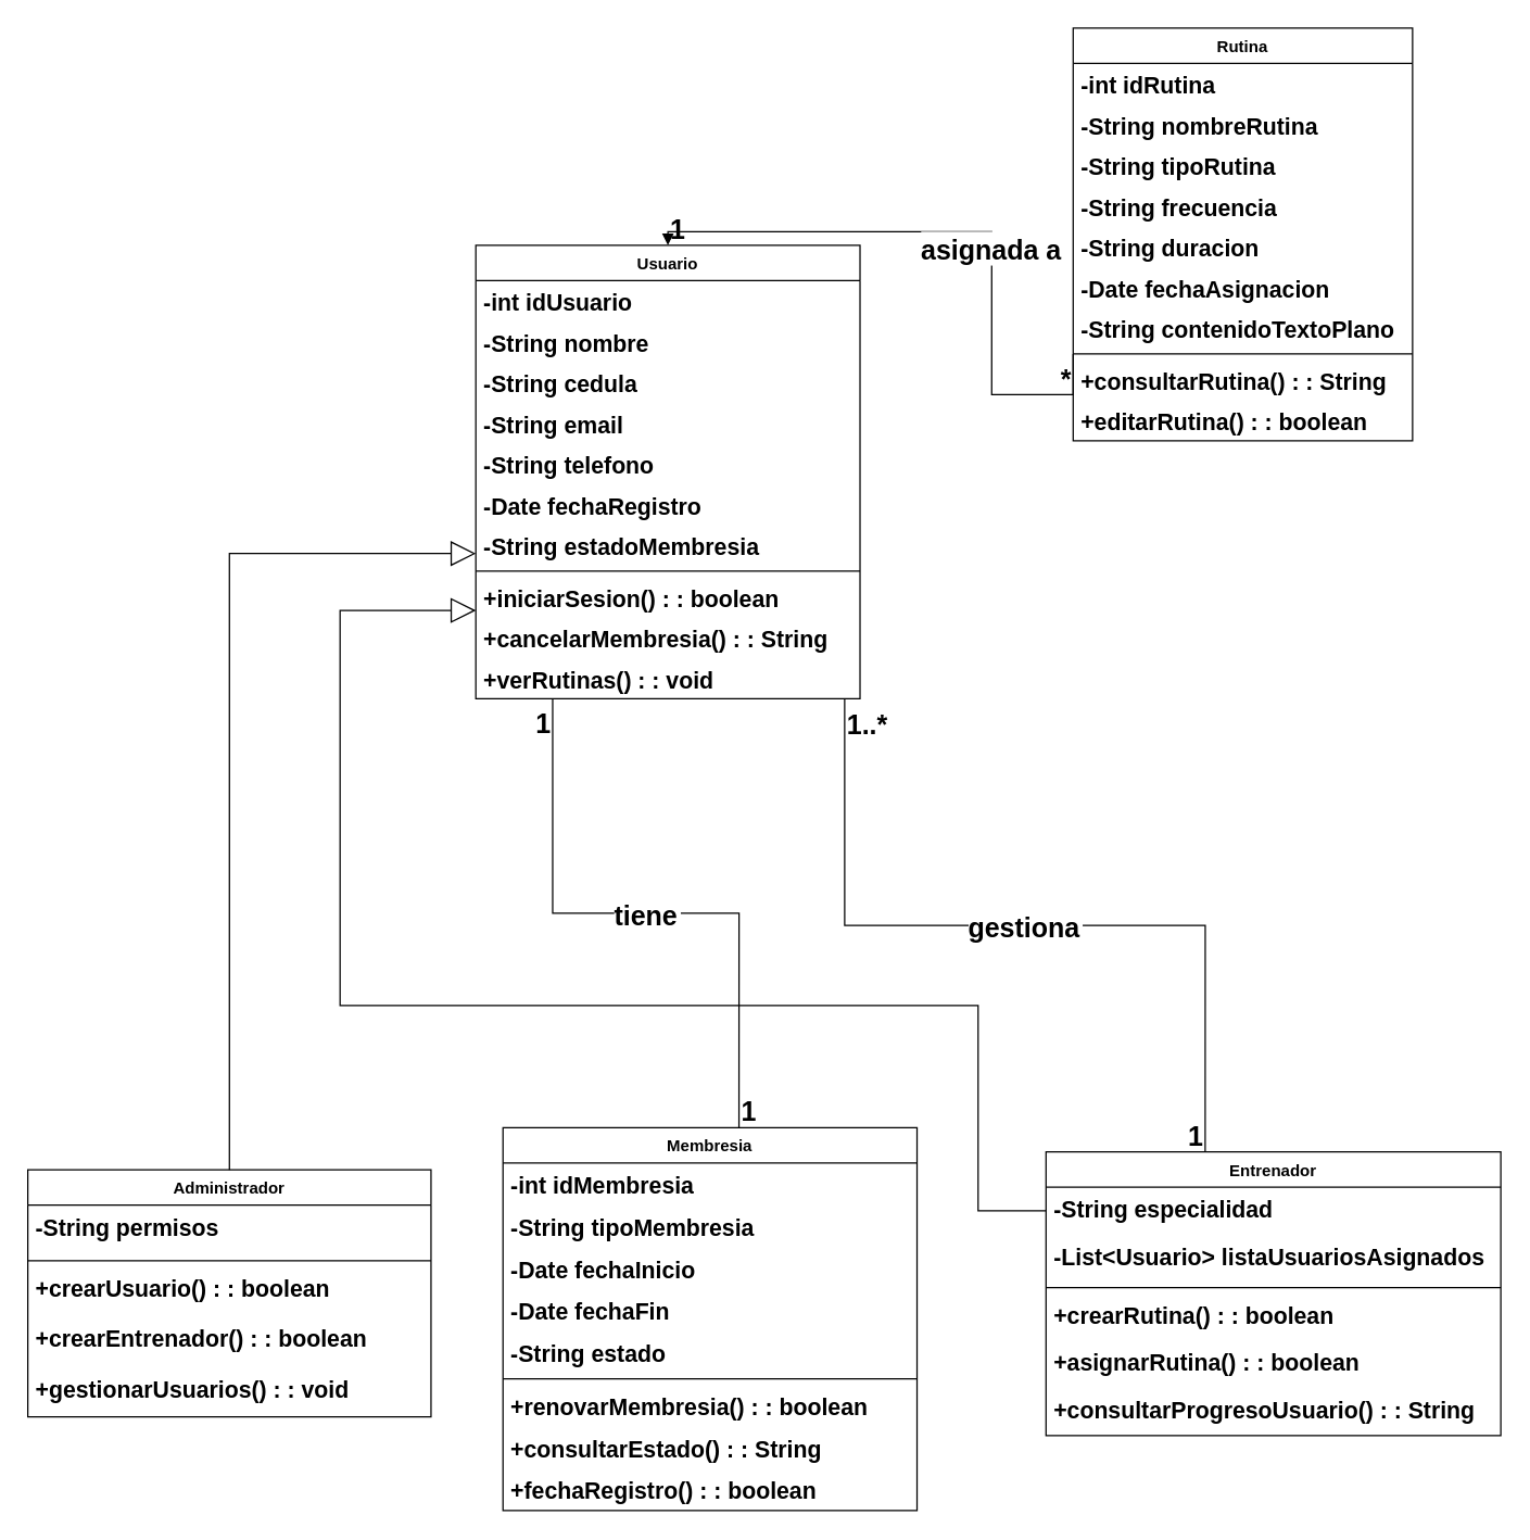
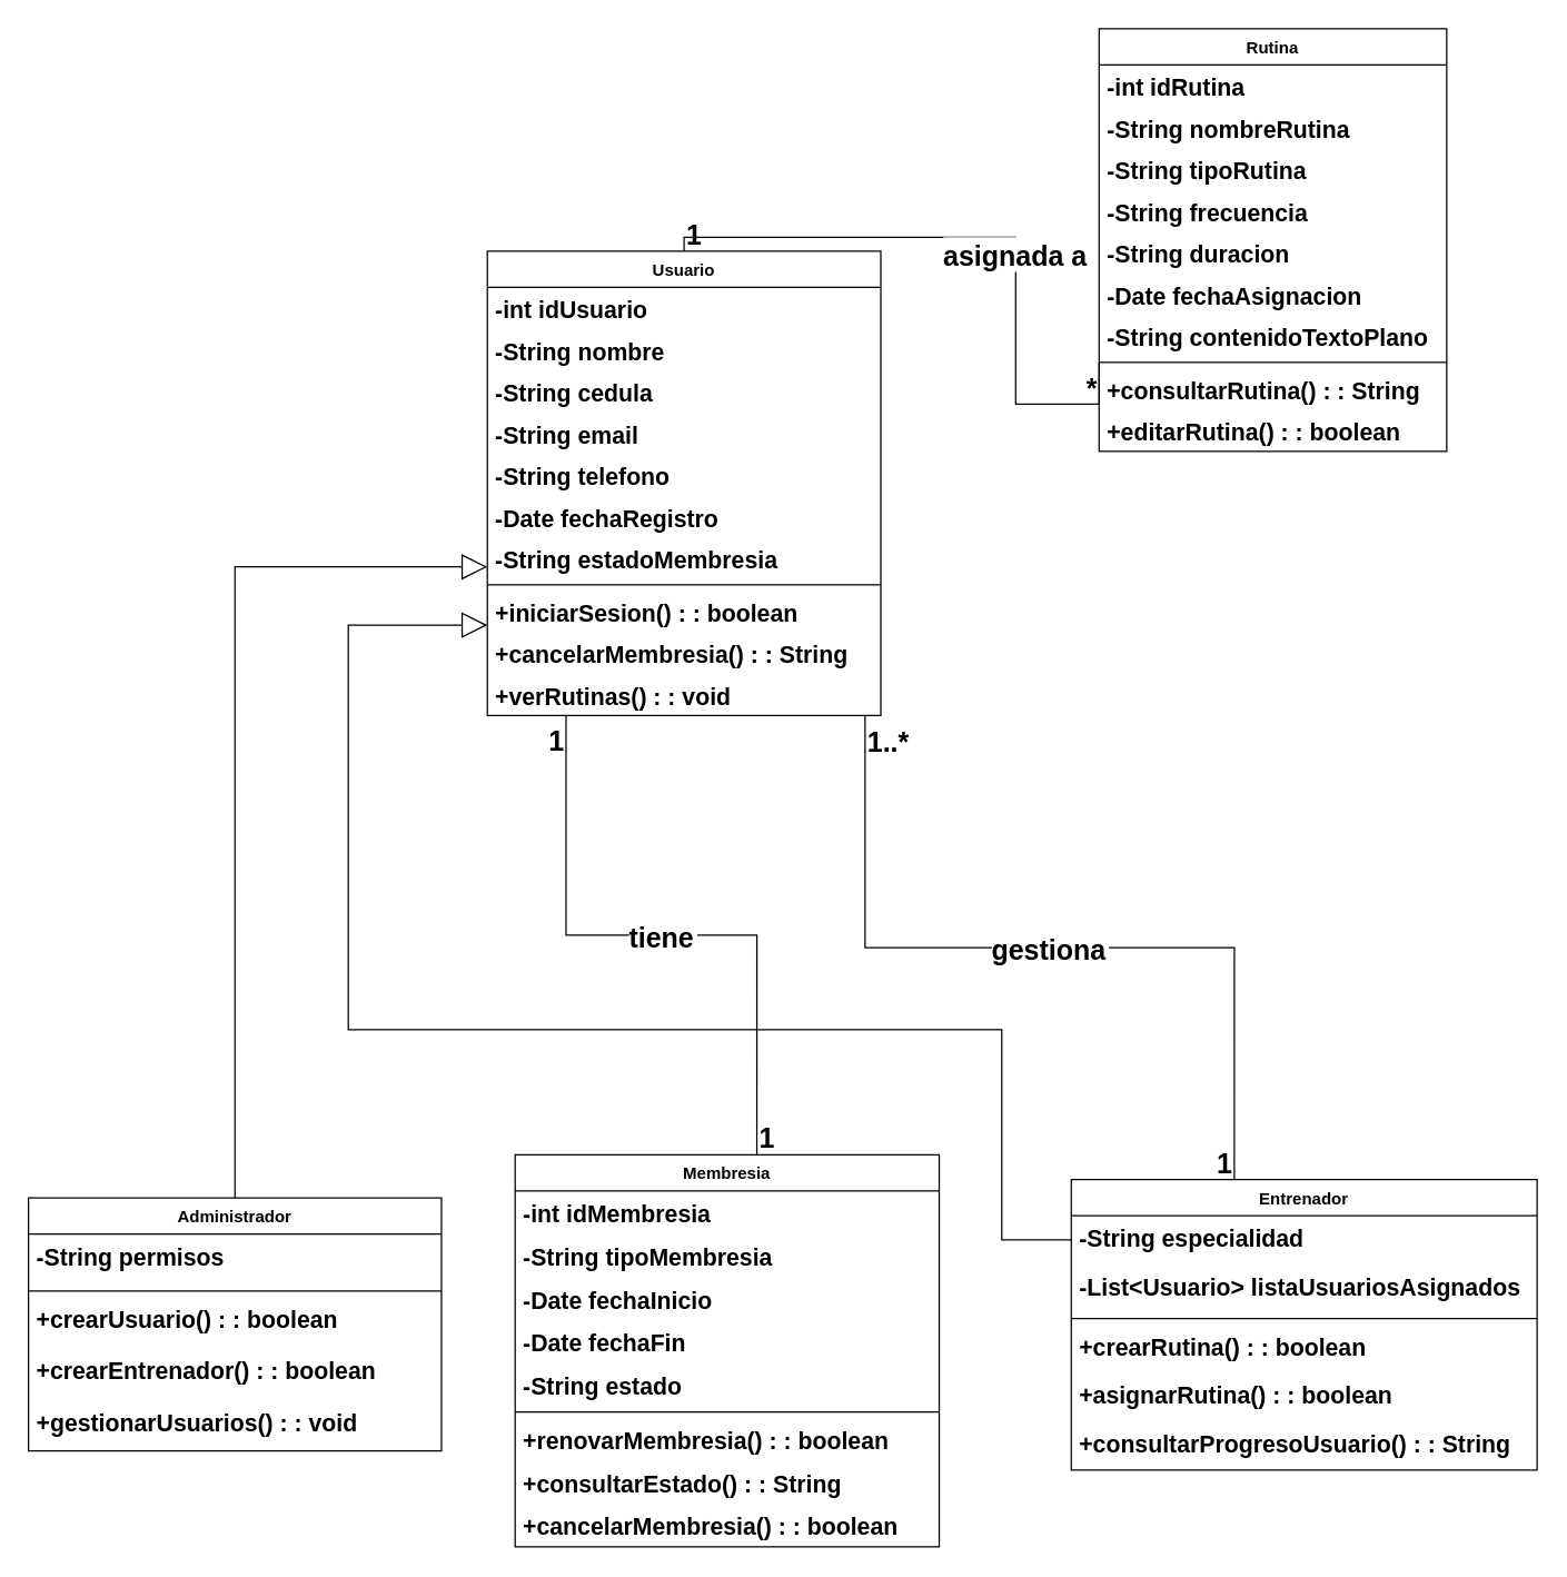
  <mxCell id="0" />
  <mxCell id="1" parent="0" />
  <mxCell id="2" value="Usuario" style="swimlane;fontStyle=1;align=center;verticalAlign=top;childLayout=stackLayout;horizontal=1;startSize=26;horizontalStack=0;resizeParent=1;resizeParentMax=0;resizeLast=0;collapsible=1;marginBottom=0;whiteSpace=wrap;html=1;" vertex="1" parent="1"><mxGeometry x="350" y="180" width="283" height="334" as="geometry" /></mxCell>
  <mxCell id="3" value="-int idUsuario" style="text;strokeColor=none;fillColor=none;align=left;verticalAlign=top;spacingLeft=4;spacingRight=4;overflow=hidden;rotatable=0;points=[[0,0.5],[1,0.5]];portConstraint=eastwest;fontSize=17;fontStyle=1" vertex="1" parent="2"><mxGeometry y="26" width="283" height="30" as="geometry" /></mxCell>
  <mxCell id="4" value="-String nombre" style="text;strokeColor=none;fillColor=none;align=left;verticalAlign=top;spacingLeft=4;spacingRight=4;overflow=hidden;rotatable=0;points=[[0,0.5],[1,0.5]];portConstraint=eastwest;fontSize=17;fontStyle=1" vertex="1" parent="2"><mxGeometry y="56" width="283" height="30" as="geometry" /></mxCell>
  <mxCell id="5" value="-String cedula" style="text;strokeColor=none;fillColor=none;align=left;verticalAlign=top;spacingLeft=4;spacingRight=4;overflow=hidden;rotatable=0;points=[[0,0.5],[1,0.5]];portConstraint=eastwest;fontSize=17;fontStyle=1" vertex="1" parent="2"><mxGeometry y="86" width="283" height="30" as="geometry" /></mxCell>
  <mxCell id="6" value="-String email" style="text;strokeColor=none;fillColor=none;align=left;verticalAlign=top;spacingLeft=4;spacingRight=4;overflow=hidden;rotatable=0;points=[[0,0.5],[1,0.5]];portConstraint=eastwest;fontSize=17;fontStyle=1" vertex="1" parent="2"><mxGeometry y="116" width="283" height="30" as="geometry" /></mxCell>
  <mxCell id="7" value="-String telefono" style="text;strokeColor=none;fillColor=none;align=left;verticalAlign=top;spacingLeft=4;spacingRight=4;overflow=hidden;rotatable=0;points=[[0,0.5],[1,0.5]];portConstraint=eastwest;fontSize=17;fontStyle=1" vertex="1" parent="2"><mxGeometry y="146" width="283" height="30" as="geometry" /></mxCell>
  <mxCell id="8" value="-Date fechaRegistro" style="text;strokeColor=none;fillColor=none;align=left;verticalAlign=top;spacingLeft=4;spacingRight=4;overflow=hidden;rotatable=0;points=[[0,0.5],[1,0.5]];portConstraint=eastwest;fontSize=17;fontStyle=1" vertex="1" parent="2"><mxGeometry y="176" width="283" height="30" as="geometry" /></mxCell>
  <mxCell id="9" value="-String estadoMembresia" style="text;strokeColor=none;fillColor=none;align=left;verticalAlign=top;spacingLeft=4;spacingRight=4;overflow=hidden;rotatable=0;points=[[0,0.5],[1,0.5]];portConstraint=eastwest;fontSize=17;fontStyle=1" vertex="1" parent="2"><mxGeometry y="206" width="283" height="30" as="geometry" /></mxCell>
  <mxCell id="10" style="line;strokeWidth=1;fillColor=none;align=left;verticalAlign=middle;spacingTop=-1;spacingLeft=3;spacingRight=3;rotatable=0;labelPosition=right;points=[];portConstraint=eastwest;strokeColor=inherit;" vertex="1" parent="2"><mxGeometry y="236" width="283" height="8" as="geometry" /></mxCell>
  <mxCell id="11" value="+iniciarSesion() : : boolean" style="text;strokeColor=none;fillColor=none;align=left;verticalAlign=top;spacingLeft=4;spacingRight=4;overflow=hidden;rotatable=0;points=[[0,0.5],[1,0.5]];portConstraint=eastwest;fontSize=17;fontStyle=1" vertex="1" parent="2"><mxGeometry y="244" width="283" height="30" as="geometry" /></mxCell>
  <mxCell id="12" value="+cancelarMembresia() : : String" style="text;strokeColor=none;fillColor=none;align=left;verticalAlign=top;spacingLeft=4;spacingRight=4;overflow=hidden;rotatable=0;points=[[0,0.5],[1,0.5]];portConstraint=eastwest;fontSize=17;fontStyle=1" vertex="1" parent="2"><mxGeometry y="274" width="283" height="30" as="geometry" /></mxCell>
  <mxCell id="13" value="+verRutinas() : : void" style="text;strokeColor=none;fillColor=none;align=left;verticalAlign=top;spacingLeft=4;spacingRight=4;overflow=hidden;rotatable=0;points=[[0,0.5],[1,0.5]];portConstraint=eastwest;fontSize=17;fontStyle=1" vertex="1" parent="2"><mxGeometry y="304" width="283" height="30" as="geometry" /></mxCell>
  <mxCell id="14" value="Administrador" style="swimlane;fontStyle=1;align=center;verticalAlign=top;childLayout=stackLayout;horizontal=1;startSize=26;horizontalStack=0;resizeParent=1;resizeParentMax=0;resizeLast=0;collapsible=1;marginBottom=0;whiteSpace=wrap;html=1;" vertex="1" parent="1"><mxGeometry x="20" y="861" width="297" height="182" as="geometry" /></mxCell>
  <mxCell id="15" value="-String permisos" style="text;strokeColor=none;fillColor=none;align=left;verticalAlign=top;spacingLeft=4;spacingRight=4;overflow=hidden;rotatable=0;points=[[0,0.5],[1,0.5]];portConstraint=eastwest;fontSize=17;fontStyle=1" vertex="1" parent="14"><mxGeometry y="26" width="297" height="37" as="geometry" /></mxCell>
  <mxCell id="16" style="line;strokeWidth=1;fillColor=none;align=left;verticalAlign=middle;spacingTop=-1;spacingLeft=3;spacingRight=3;rotatable=0;labelPosition=right;points=[];portConstraint=eastwest;strokeColor=inherit;" vertex="1" parent="14"><mxGeometry y="63" width="297" height="8" as="geometry" /></mxCell>
  <mxCell id="17" value="+crearUsuario() : : boolean" style="text;strokeColor=none;fillColor=none;align=left;verticalAlign=top;spacingLeft=4;spacingRight=4;overflow=hidden;rotatable=0;points=[[0,0.5],[1,0.5]];portConstraint=eastwest;fontSize=17;fontStyle=1" vertex="1" parent="14"><mxGeometry y="71" width="297" height="37" as="geometry" /></mxCell>
  <mxCell id="18" value="+crearEntrenador() : : boolean" style="text;strokeColor=none;fillColor=none;align=left;verticalAlign=top;spacingLeft=4;spacingRight=4;overflow=hidden;rotatable=0;points=[[0,0.5],[1,0.5]];portConstraint=eastwest;fontSize=17;fontStyle=1" vertex="1" parent="14"><mxGeometry y="108" width="297" height="37" as="geometry" /></mxCell>
  <mxCell id="19" value="+gestionarUsuarios() : : void" style="text;strokeColor=none;fillColor=none;align=left;verticalAlign=top;spacingLeft=4;spacingRight=4;overflow=hidden;rotatable=0;points=[[0,0.5],[1,0.5]];portConstraint=eastwest;fontSize=17;fontStyle=1" vertex="1" parent="14"><mxGeometry y="145" width="297" height="37" as="geometry" /></mxCell>
  <mxCell id="20" value="Entrenador" style="swimlane;fontStyle=1;align=center;verticalAlign=top;childLayout=stackLayout;horizontal=1;startSize=26;horizontalStack=0;resizeParent=1;resizeParentMax=0;resizeLast=0;collapsible=1;marginBottom=0;whiteSpace=wrap;html=1;" vertex="1" parent="1"><mxGeometry x="770" y="847.72" width="335" height="209" as="geometry" /></mxCell>
  <mxCell id="21" value="-String especialidad" style="text;strokeColor=none;fillColor=none;align=left;verticalAlign=top;spacingLeft=4;spacingRight=4;overflow=hidden;rotatable=0;points=[[0,0.5],[1,0.5]];portConstraint=eastwest;fontSize=17;fontStyle=1" vertex="1" parent="20"><mxGeometry y="26" width="335" height="35" as="geometry" /></mxCell>
  <mxCell id="22" value="-List&lt;Usuario&gt; listaUsuariosAsignados" style="text;strokeColor=none;fillColor=none;align=left;verticalAlign=top;spacingLeft=4;spacingRight=4;overflow=hidden;rotatable=0;points=[[0,0.5],[1,0.5]];portConstraint=eastwest;fontSize=17;fontStyle=1" vertex="1" parent="20"><mxGeometry y="61" width="335" height="35" as="geometry" /></mxCell>
  <mxCell id="23" style="line;strokeWidth=1;fillColor=none;align=left;verticalAlign=middle;spacingTop=-1;spacingLeft=3;spacingRight=3;rotatable=0;labelPosition=right;points=[];portConstraint=eastwest;strokeColor=inherit;" vertex="1" parent="20"><mxGeometry y="96" width="335" height="8" as="geometry" /></mxCell>
  <mxCell id="24" value="+crearRutina() : : boolean" style="text;strokeColor=none;fillColor=none;align=left;verticalAlign=top;spacingLeft=4;spacingRight=4;overflow=hidden;rotatable=0;points=[[0,0.5],[1,0.5]];portConstraint=eastwest;fontSize=17;fontStyle=1" vertex="1" parent="20"><mxGeometry y="104" width="335" height="35" as="geometry" /></mxCell>
  <mxCell id="25" value="+asignarRutina() : : boolean" style="text;strokeColor=none;fillColor=none;align=left;verticalAlign=top;spacingLeft=4;spacingRight=4;overflow=hidden;rotatable=0;points=[[0,0.5],[1,0.5]];portConstraint=eastwest;fontSize=17;fontStyle=1" vertex="1" parent="20"><mxGeometry y="139" width="335" height="35" as="geometry" /></mxCell>
  <mxCell id="26" value="+consultarProgresoUsuario() : : String" style="text;strokeColor=none;fillColor=none;align=left;verticalAlign=top;spacingLeft=4;spacingRight=4;overflow=hidden;rotatable=0;points=[[0,0.5],[1,0.5]];portConstraint=eastwest;fontSize=17;fontStyle=1" vertex="1" parent="20"><mxGeometry y="174" width="335" height="35" as="geometry" /></mxCell>
  <mxCell id="27" value="Rutina" style="swimlane;fontStyle=1;align=center;verticalAlign=top;childLayout=stackLayout;horizontal=1;startSize=26;horizontalStack=0;resizeParent=1;resizeParentMax=0;resizeLast=0;collapsible=1;marginBottom=0;whiteSpace=wrap;html=1;" vertex="1" parent="1"><mxGeometry x="790" y="20" width="250" height="304" as="geometry" /></mxCell>
  <mxCell id="28" value="-int idRutina" style="text;strokeColor=none;fillColor=none;align=left;verticalAlign=top;spacingLeft=4;spacingRight=4;overflow=hidden;rotatable=0;points=[[0,0.5],[1,0.5]];portConstraint=eastwest;fontSize=17;fontStyle=1" vertex="1" parent="27"><mxGeometry y="26" width="250" height="30" as="geometry" /></mxCell>
  <mxCell id="29" value="-String nombreRutina" style="text;strokeColor=none;fillColor=none;align=left;verticalAlign=top;spacingLeft=4;spacingRight=4;overflow=hidden;rotatable=0;points=[[0,0.5],[1,0.5]];portConstraint=eastwest;fontSize=17;fontStyle=1" vertex="1" parent="27"><mxGeometry y="56" width="250" height="30" as="geometry" /></mxCell>
  <mxCell id="30" value="-String tipoRutina" style="text;strokeColor=none;fillColor=none;align=left;verticalAlign=top;spacingLeft=4;spacingRight=4;overflow=hidden;rotatable=0;points=[[0,0.5],[1,0.5]];portConstraint=eastwest;fontSize=17;fontStyle=1" vertex="1" parent="27"><mxGeometry y="86" width="250" height="30" as="geometry" /></mxCell>
  <mxCell id="31" value="-String frecuencia" style="text;strokeColor=none;fillColor=none;align=left;verticalAlign=top;spacingLeft=4;spacingRight=4;overflow=hidden;rotatable=0;points=[[0,0.5],[1,0.5]];portConstraint=eastwest;fontSize=17;fontStyle=1" vertex="1" parent="27"><mxGeometry y="116" width="250" height="30" as="geometry" /></mxCell>
  <mxCell id="32" value="-String duracion" style="text;strokeColor=none;fillColor=none;align=left;verticalAlign=top;spacingLeft=4;spacingRight=4;overflow=hidden;rotatable=0;points=[[0,0.5],[1,0.5]];portConstraint=eastwest;fontSize=17;fontStyle=1" vertex="1" parent="27"><mxGeometry y="146" width="250" height="30" as="geometry" /></mxCell>
  <mxCell id="33" value="-Date fechaAsignacion" style="text;strokeColor=none;fillColor=none;align=left;verticalAlign=top;spacingLeft=4;spacingRight=4;overflow=hidden;rotatable=0;points=[[0,0.5],[1,0.5]];portConstraint=eastwest;fontSize=17;fontStyle=1" vertex="1" parent="27"><mxGeometry y="176" width="250" height="30" as="geometry" /></mxCell>
  <mxCell id="34" value="-String contenidoTextoPlano" style="text;strokeColor=none;fillColor=none;align=left;verticalAlign=top;spacingLeft=4;spacingRight=4;overflow=hidden;rotatable=0;points=[[0,0.5],[1,0.5]];portConstraint=eastwest;fontSize=17;fontStyle=1" vertex="1" parent="27"><mxGeometry y="206" width="250" height="30" as="geometry" /></mxCell>
  <mxCell id="35" style="line;strokeWidth=1;fillColor=none;align=left;verticalAlign=middle;spacingTop=-1;spacingLeft=3;spacingRight=3;rotatable=0;labelPosition=right;points=[];portConstraint=eastwest;strokeColor=inherit;" vertex="1" parent="27"><mxGeometry y="236" width="250" height="8" as="geometry" /></mxCell>
  <mxCell id="36" value="+consultarRutina() : : String" style="text;strokeColor=none;fillColor=none;align=left;verticalAlign=top;spacingLeft=4;spacingRight=4;overflow=hidden;rotatable=0;points=[[0,0.5],[1,0.5]];portConstraint=eastwest;fontSize=17;fontStyle=1" vertex="1" parent="27"><mxGeometry y="244" width="250" height="30" as="geometry" /></mxCell>
  <mxCell id="37" value="+editarRutina() : : boolean" style="text;strokeColor=none;fillColor=none;align=left;verticalAlign=top;spacingLeft=4;spacingRight=4;overflow=hidden;rotatable=0;points=[[0,0.5],[1,0.5]];portConstraint=eastwest;fontSize=17;fontStyle=1" vertex="1" parent="27"><mxGeometry y="274" width="250" height="30" as="geometry" /></mxCell>
  <mxCell id="38" value="Membresia" style="swimlane;fontStyle=1;align=center;verticalAlign=top;childLayout=stackLayout;horizontal=1;startSize=26;horizontalStack=0;resizeParent=1;resizeParentMax=0;resizeLast=0;collapsible=1;marginBottom=0;whiteSpace=wrap;html=1;" vertex="1" parent="1"><mxGeometry x="370" y="830" width="305" height="282" as="geometry" /></mxCell>
  <mxCell id="39" value="-int idMembresia" style="text;strokeColor=none;fillColor=none;align=left;verticalAlign=top;spacingLeft=4;spacingRight=4;overflow=hidden;rotatable=0;points=[[0,0.5],[1,0.5]];portConstraint=eastwest;fontSize=17;fontStyle=1" vertex="1" parent="38"><mxGeometry y="26" width="305" height="31" as="geometry" /></mxCell>
  <mxCell id="40" value="-String tipoMembresia" style="text;strokeColor=none;fillColor=none;align=left;verticalAlign=top;spacingLeft=4;spacingRight=4;overflow=hidden;rotatable=0;points=[[0,0.5],[1,0.5]];portConstraint=eastwest;fontSize=17;fontStyle=1" vertex="1" parent="38"><mxGeometry y="57" width="305" height="31" as="geometry" /></mxCell>
  <mxCell id="41" value="-Date fechaInicio" style="text;strokeColor=none;fillColor=none;align=left;verticalAlign=top;spacingLeft=4;spacingRight=4;overflow=hidden;rotatable=0;points=[[0,0.5],[1,0.5]];portConstraint=eastwest;fontSize=17;fontStyle=1" vertex="1" parent="38"><mxGeometry y="88" width="305" height="31" as="geometry" /></mxCell>
  <mxCell id="42" value="-Date fechaFin" style="text;strokeColor=none;fillColor=none;align=left;verticalAlign=top;spacingLeft=4;spacingRight=4;overflow=hidden;rotatable=0;points=[[0,0.5],[1,0.5]];portConstraint=eastwest;fontSize=17;fontStyle=1" vertex="1" parent="38"><mxGeometry y="119" width="305" height="31" as="geometry" /></mxCell>
  <mxCell id="43" value="-String estado" style="text;strokeColor=none;fillColor=none;align=left;verticalAlign=top;spacingLeft=4;spacingRight=4;overflow=hidden;rotatable=0;points=[[0,0.5],[1,0.5]];portConstraint=eastwest;fontSize=17;fontStyle=1" vertex="1" parent="38"><mxGeometry y="150" width="305" height="31" as="geometry" /></mxCell>
  <mxCell id="44" style="line;strokeWidth=1;fillColor=none;align=left;verticalAlign=middle;spacingTop=-1;spacingLeft=3;spacingRight=3;rotatable=0;labelPosition=right;points=[];portConstraint=eastwest;strokeColor=inherit;" vertex="1" parent="38"><mxGeometry y="181" width="305" height="8" as="geometry" /></mxCell>
  <mxCell id="45" value="+renovarMembresia() : : boolean" style="text;strokeColor=none;fillColor=none;align=left;verticalAlign=top;spacingLeft=4;spacingRight=4;overflow=hidden;rotatable=0;points=[[0,0.5],[1,0.5]];portConstraint=eastwest;fontSize=17;fontStyle=1" vertex="1" parent="38"><mxGeometry y="189" width="305" height="31" as="geometry" /></mxCell>
  <mxCell id="46" value="+consultarEstado() : : String" style="text;strokeColor=none;fillColor=none;align=left;verticalAlign=top;spacingLeft=4;spacingRight=4;overflow=hidden;rotatable=0;points=[[0,0.5],[1,0.5]];portConstraint=eastwest;fontSize=17;fontStyle=1" vertex="1" parent="38"><mxGeometry y="220" width="305" height="31" as="geometry" /></mxCell>
- <mxCell id="47" value="+fechaRegistro() : : boolean" style="text;strokeColor=none;fillColor=none;align=left;verticalAlign=top;spacingLeft=4;spacingRight=4;overflow=hidden;rotatable=0;points=[[0,0.5],[1,0.5]];portConstraint=eastwest;fontSize=17;fontStyle=1" vertex="1" parent="38"><mxGeometry y="251" width="305" height="31" as="geometry" /></mxCell>
+ <mxCell id="47" value="+cancelarMembresia() : : boolean" style="text;strokeColor=none;fillColor=none;align=left;verticalAlign=top;spacingLeft=4;spacingRight=4;overflow=hidden;rotatable=0;points=[[0,0.5],[1,0.5]];portConstraint=eastwest;fontSize=17;fontStyle=1" vertex="1" parent="38"><mxGeometry y="251" width="305" height="31" as="geometry" /></mxCell>
  <mxCell id="48" value="" style="startArrow=block;startSize=16;startFill=0;endArrow=none;exitX=0;exitY=0.68;entryX=0.5;entryY=0;rounded=0;edgeStyle=orthogonalEdgeStyle;" edge="1" parent="1" source="2" target="14"><mxGeometry relative="1" as="geometry" /></mxCell>
  <mxCell id="49" value="" style="startArrow=block;startSize=16;startFill=0;endArrow=none;entryX=0;entryY=0.5;rounded=0;edgeStyle=orthogonalEdgeStyle;entryDx=0;entryDy=0;exitX=0;exitY=0.833;exitDx=0;exitDy=0;exitPerimeter=0;" edge="1" parent="1" source="11" target="21"><mxGeometry relative="1" as="geometry"><Array as="points"><mxPoint x="250" y="449" /><mxPoint x="250" y="740" /><mxPoint x="720" y="740" /><mxPoint x="720" y="891" /></Array><mxPoint x="300" y="470" as="sourcePoint" /><mxPoint x="700" y="891.22" as="targetPoint" /></mxGeometry></mxCell>
  <mxCell id="50" value="tiene" style="startArrow=none;endArrow=none;exitX=0.2;exitY=1;entryX=0.57;entryY=0;rounded=0;edgeStyle=orthogonalEdgeStyle;fontSize=20;fontStyle=1" edge="1" parent="1" source="2" target="38"><mxGeometry relative="1" as="geometry" /></mxCell>
  <mxCell id="51" value="1" style="edgeLabel;resizable=0;labelBackgroundColor=none;fontSize=20;align=right;verticalAlign=top;fontStyle=1" vertex="1" parent="50"><mxGeometry x="-1" relative="1" as="geometry" /></mxCell>
  <mxCell id="52" value="1" style="edgeLabel;resizable=0;labelBackgroundColor=none;fontSize=20;align=left;verticalAlign=bottom;fontStyle=1" vertex="1" parent="50"><mxGeometry x="1" relative="1" as="geometry" /></mxCell>
  <mxCell id="53" value="gestiona" style="startArrow=none;endArrow=none;exitX=0.35;exitY=0;entryX=0.96;entryY=1;rounded=0;edgeStyle=orthogonalEdgeStyle;fontSize=20;fontStyle=1" edge="1" parent="1" source="20" target="2"><mxGeometry relative="1" as="geometry" /></mxCell>
  <mxCell id="54" value="1" style="edgeLabel;resizable=0;labelBackgroundColor=none;fontSize=20;align=right;verticalAlign=bottom;fontStyle=1" vertex="1" parent="53"><mxGeometry x="-1" relative="1" as="geometry" /></mxCell>
  <mxCell id="55" value="1..*" style="edgeLabel;resizable=0;labelBackgroundColor=none;fontSize=20;align=left;verticalAlign=top;fontStyle=1" vertex="1" parent="53"><mxGeometry x="1" relative="1" as="geometry" /></mxCell>
- <mxCell id="56" value="asignada a" style="startArrow=none;endArrow=block;exitX=0;exitY=0.79;entryX=0.5;entryY=0;rounded=0;edgeStyle=orthogonalEdgeStyle;fontSize=20;fontStyle=1;" edge="1" parent="1" source="27" target="2"><mxGeometry x="-0.137" relative="1" as="geometry"><Array as="points"><mxPoint x="790" y="290" /><mxPoint x="730" y="290" /><mxPoint x="730" y="170" /><mxPoint x="492" y="170" /></Array><mxPoint as="offset" /></mxGeometry></mxCell>
+ <mxCell id="56" value="asignada a" style="startArrow=none;endArrow=none;exitX=0;exitY=0.79;entryX=0.5;entryY=0;rounded=0;edgeStyle=orthogonalEdgeStyle;fontSize=20;fontStyle=1" edge="1" parent="1" source="27" target="2"><mxGeometry x="-0.137" relative="1" as="geometry"><Array as="points"><mxPoint x="790" y="290" /><mxPoint x="730" y="290" /><mxPoint x="730" y="170" /><mxPoint x="492" y="170" /></Array><mxPoint as="offset" /></mxGeometry></mxCell>
  <mxCell id="57" value="*" style="edgeLabel;resizable=0;labelBackgroundColor=none;fontSize=20;align=right;verticalAlign=top;fontStyle=1" vertex="1" parent="56"><mxGeometry x="-1" relative="1" as="geometry" /></mxCell>
  <mxCell id="58" value="1" style="edgeLabel;resizable=0;labelBackgroundColor=none;fontSize=20;align=left;verticalAlign=bottom;fontStyle=1" vertex="1" parent="56"><mxGeometry x="1" relative="1" as="geometry" /></mxCell>
